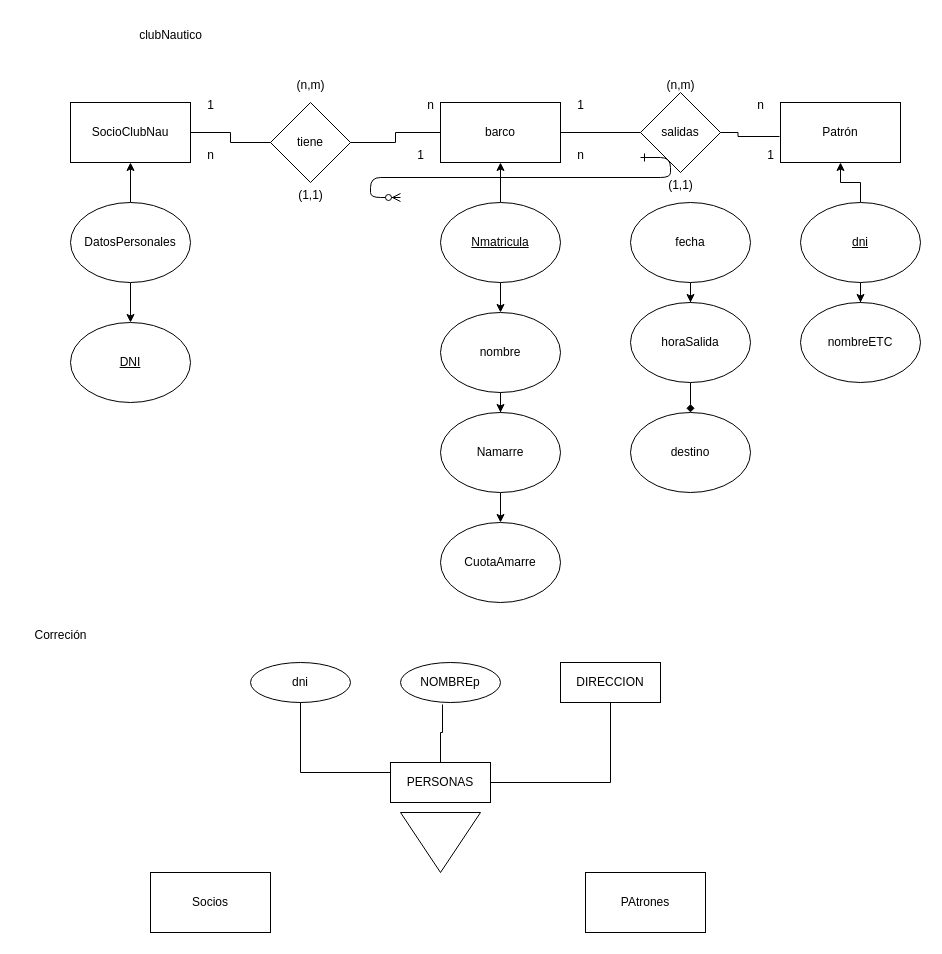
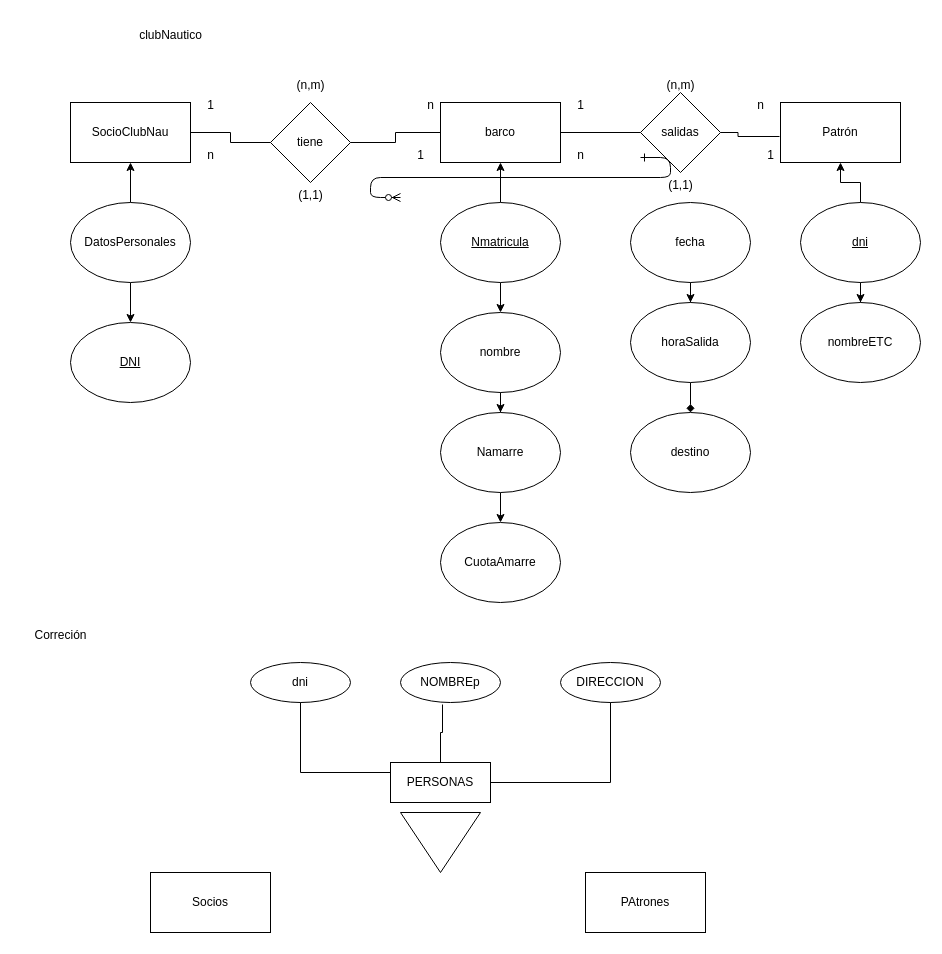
  <mxCell id="0" />
  <mxCell id="1" parent="0" />
  <mxCell id="2" value="" style="edgeStyle=entityRelationEdgeStyle;endArrow=ERzeroToMany;startArrow=ERone;endFill=1;startFill=0;" parent="1" edge="1"><mxGeometry width="100" height="100" relative="1" as="geometry"><mxPoint x="640" y="157" as="sourcePoint" /><mxPoint x="400" y="197" as="targetPoint" /></mxGeometry></mxCell>
  <mxCell id="3" value="SocioClubNau" style="whiteSpace=wrap;html=1;" vertex="1" parent="1"><mxGeometry x="70" y="102" width="120" height="60" as="geometry" /></mxCell>
  <mxCell id="4" value="" style="edgeStyle=orthogonalEdgeStyle;rounded=0;orthogonalLoop=1;jettySize=auto;html=1;" edge="1" parent="1" source="6" target="3"><mxGeometry relative="1" as="geometry" /></mxCell>
  <mxCell id="5" value="" style="edgeStyle=orthogonalEdgeStyle;rounded=0;orthogonalLoop=1;jettySize=auto;html=1;" edge="1" parent="1" source="6" target="7"><mxGeometry relative="1" as="geometry" /></mxCell>
  <mxCell id="6" value="DatosPersonales" style="ellipse;whiteSpace=wrap;html=1;" vertex="1" parent="1"><mxGeometry x="70" y="202" width="120" height="80" as="geometry" /></mxCell>
  <mxCell id="7" value="&lt;u&gt;DNI&lt;/u&gt;" style="ellipse;whiteSpace=wrap;html=1;" vertex="1" parent="1"><mxGeometry x="70" y="322" width="120" height="80" as="geometry" /></mxCell>
  <mxCell id="8" value="tiene" style="rhombus;whiteSpace=wrap;html=1;" vertex="1" parent="1"><mxGeometry x="270" y="102" width="80" height="80" as="geometry" /></mxCell>
  <mxCell id="9" value="barco" style="rounded=0;whiteSpace=wrap;html=1;" vertex="1" parent="1"><mxGeometry x="440" y="102" width="120" height="60" as="geometry" /></mxCell>
  <mxCell id="10" value="" style="edgeStyle=orthogonalEdgeStyle;rounded=0;orthogonalLoop=1;jettySize=auto;html=1;" edge="1" parent="1" source="12" target="9"><mxGeometry relative="1" as="geometry" /></mxCell>
  <mxCell id="11" value="" style="edgeStyle=orthogonalEdgeStyle;rounded=0;orthogonalLoop=1;jettySize=auto;html=1;" edge="1" parent="1" source="12" target="14"><mxGeometry relative="1" as="geometry" /></mxCell>
  <mxCell id="12" value="&lt;u&gt;Nmatricula&lt;/u&gt;" style="ellipse;whiteSpace=wrap;html=1;" vertex="1" parent="1"><mxGeometry x="440" y="202" width="120" height="80" as="geometry" /></mxCell>
  <mxCell id="13" value="" style="edgeStyle=orthogonalEdgeStyle;rounded=0;orthogonalLoop=1;jettySize=auto;html=1;" edge="1" parent="1" source="14" target="16"><mxGeometry relative="1" as="geometry" /></mxCell>
  <mxCell id="14" value="nombre" style="ellipse;whiteSpace=wrap;html=1;" vertex="1" parent="1"><mxGeometry x="440" y="312" width="120" height="80" as="geometry" /></mxCell>
  <mxCell id="15" value="" style="edgeStyle=orthogonalEdgeStyle;rounded=0;orthogonalLoop=1;jettySize=auto;html=1;" edge="1" parent="1" source="16" target="17"><mxGeometry relative="1" as="geometry" /></mxCell>
  <mxCell id="16" value="Namarre" style="ellipse;whiteSpace=wrap;html=1;" vertex="1" parent="1"><mxGeometry x="440" y="412" width="120" height="80" as="geometry" /></mxCell>
  <mxCell id="17" value="CuotaAmarre" style="ellipse;whiteSpace=wrap;html=1;" vertex="1" parent="1"><mxGeometry x="440" y="522" width="120" height="80" as="geometry" /></mxCell>
  <mxCell id="18" value="salidas" style="rhombus;whiteSpace=wrap;html=1;" vertex="1" parent="1"><mxGeometry x="640" y="92" width="80" height="80" as="geometry" /></mxCell>
  <mxCell id="19" value="Patrón" style="rounded=0;whiteSpace=wrap;html=1;" vertex="1" parent="1"><mxGeometry x="780" y="102" width="120" height="60" as="geometry" /></mxCell>
  <mxCell id="20" value="" style="edgeStyle=orthogonalEdgeStyle;rounded=0;orthogonalLoop=1;jettySize=auto;html=1;" edge="1" parent="1" source="21" target="23"><mxGeometry relative="1" as="geometry" /></mxCell>
  <mxCell id="21" value="fecha" style="ellipse;whiteSpace=wrap;html=1;" vertex="1" parent="1"><mxGeometry x="630" y="202" width="120" height="80" as="geometry" /></mxCell>
  <mxCell id="22" value="" style="edgeStyle=orthogonalEdgeStyle;rounded=0;orthogonalLoop=1;jettySize=auto;html=1;endArrow=diamond;" edge="1" parent="1" source="23" target="24"><mxGeometry relative="1" as="geometry" /></mxCell>
  <mxCell id="23" value="horaSalida" style="ellipse;whiteSpace=wrap;html=1;" vertex="1" parent="1"><mxGeometry x="630" y="302" width="120" height="80" as="geometry" /></mxCell>
  <mxCell id="24" value="destino" style="ellipse;whiteSpace=wrap;html=1;" vertex="1" parent="1"><mxGeometry x="630" y="412" width="120" height="80" as="geometry" /></mxCell>
  <mxCell id="25" value="" style="edgeStyle=orthogonalEdgeStyle;rounded=0;orthogonalLoop=1;jettySize=auto;html=1;" edge="1" parent="1" source="27" target="28"><mxGeometry relative="1" as="geometry" /></mxCell>
  <mxCell id="26" value="" style="edgeStyle=orthogonalEdgeStyle;rounded=0;orthogonalLoop=1;jettySize=auto;html=1;" edge="1" parent="1" source="27" target="19"><mxGeometry relative="1" as="geometry" /></mxCell>
  <mxCell id="27" value="&lt;u&gt;dni&lt;/u&gt;" style="ellipse;whiteSpace=wrap;html=1;" vertex="1" parent="1"><mxGeometry x="800" y="202" width="120" height="80" as="geometry" /></mxCell>
  <mxCell id="28" value="nombreETC" style="ellipse;whiteSpace=wrap;html=1;" vertex="1" parent="1"><mxGeometry x="800" y="302" width="120" height="80" as="geometry" /></mxCell>
  <mxCell id="29" value="1" style="text;html=1;align=center;verticalAlign=middle;resizable=0;points=[];autosize=1;strokeColor=none;fillColor=none;" vertex="1" parent="1"><mxGeometry x="195" y="90" width="30" height="30" as="geometry" /></mxCell>
  <mxCell id="30" value="n" style="text;html=1;align=center;verticalAlign=middle;resizable=0;points=[];autosize=1;strokeColor=none;fillColor=none;" vertex="1" parent="1"><mxGeometry x="415" y="90" width="30" height="30" as="geometry" /></mxCell>
  <mxCell id="31" value="1" style="text;html=1;align=center;verticalAlign=middle;resizable=0;points=[];autosize=1;strokeColor=none;fillColor=none;" vertex="1" parent="1"><mxGeometry x="405" y="140" width="30" height="30" as="geometry" /></mxCell>
  <mxCell id="32" value="n" style="text;html=1;align=center;verticalAlign=middle;resizable=0;points=[];autosize=1;strokeColor=none;fillColor=none;" vertex="1" parent="1"><mxGeometry x="195" y="140" width="30" height="30" as="geometry" /></mxCell>
  <mxCell id="33" value="(n,m)" style="text;html=1;align=center;verticalAlign=middle;resizable=0;points=[];autosize=1;strokeColor=none;fillColor=none;" vertex="1" parent="1"><mxGeometry x="285" y="70" width="50" height="30" as="geometry" /></mxCell>
  <mxCell id="34" value="(1,1)" style="text;html=1;align=center;verticalAlign=middle;resizable=0;points=[];autosize=1;strokeColor=none;fillColor=none;" vertex="1" parent="1"><mxGeometry x="285" y="180" width="50" height="30" as="geometry" /></mxCell>
  <mxCell id="35" value="1" style="text;html=1;align=center;verticalAlign=middle;resizable=0;points=[];autosize=1;strokeColor=none;fillColor=none;" vertex="1" parent="1"><mxGeometry x="565" y="90" width="30" height="30" as="geometry" /></mxCell>
  <mxCell id="36" value="n" style="text;html=1;align=center;verticalAlign=middle;resizable=0;points=[];autosize=1;strokeColor=none;fillColor=none;" vertex="1" parent="1"><mxGeometry x="745" y="90" width="30" height="30" as="geometry" /></mxCell>
  <mxCell id="37" value="1" style="text;html=1;align=center;verticalAlign=middle;resizable=0;points=[];autosize=1;strokeColor=none;fillColor=none;" vertex="1" parent="1"><mxGeometry x="755" y="140" width="30" height="30" as="geometry" /></mxCell>
  <mxCell id="38" value="n" style="text;html=1;align=center;verticalAlign=middle;resizable=0;points=[];autosize=1;strokeColor=none;fillColor=none;" vertex="1" parent="1"><mxGeometry x="565" y="140" width="30" height="30" as="geometry" /></mxCell>
  <mxCell id="39" value="(n,m)" style="text;html=1;align=center;verticalAlign=middle;resizable=0;points=[];autosize=1;strokeColor=none;fillColor=none;" vertex="1" parent="1"><mxGeometry x="655" y="70" width="50" height="30" as="geometry" /></mxCell>
  <mxCell id="40" value="(1,1)" style="text;html=1;align=center;verticalAlign=middle;resizable=0;points=[];autosize=1;strokeColor=none;fillColor=none;" vertex="1" parent="1"><mxGeometry x="655" y="170" width="50" height="30" as="geometry" /></mxCell>
  <mxCell id="41" value="" style="endArrow=none;html=1;rounded=0;edgeStyle=orthogonalEdgeStyle;exitX=1;exitY=0.5;exitDx=0;exitDy=0;entryX=0;entryY=0.5;entryDx=0;entryDy=0;" edge="1" parent="1" source="3" target="8"><mxGeometry relative="1" as="geometry"><mxPoint x="280" y="372" as="sourcePoint" /><mxPoint x="440" y="372" as="targetPoint" /></mxGeometry></mxCell>
  <mxCell id="42" value="" style="endArrow=none;html=1;rounded=0;edgeStyle=orthogonalEdgeStyle;exitX=1;exitY=0.5;exitDx=0;exitDy=0;entryX=0;entryY=0.5;entryDx=0;entryDy=0;" edge="1" parent="1" source="8" target="9"><mxGeometry relative="1" as="geometry"><mxPoint x="260" y="282" as="sourcePoint" /><mxPoint x="420" y="282" as="targetPoint" /></mxGeometry></mxCell>
  <mxCell id="43" value="" style="endArrow=none;html=1;rounded=0;edgeStyle=orthogonalEdgeStyle;exitX=1;exitY=0.5;exitDx=0;exitDy=0;entryX=0;entryY=0.5;entryDx=0;entryDy=0;" edge="1" parent="1" source="9" target="18"><mxGeometry relative="1" as="geometry"><mxPoint x="280" y="372" as="sourcePoint" /><mxPoint x="440" y="372" as="targetPoint" /></mxGeometry></mxCell>
  <mxCell id="44" value="" style="endArrow=none;html=1;rounded=0;edgeStyle=orthogonalEdgeStyle;exitX=1;exitY=0.5;exitDx=0;exitDy=0;entryX=0.8;entryY=-0.133;entryDx=0;entryDy=0;entryPerimeter=0;" edge="1" parent="1" source="18" target="37"><mxGeometry relative="1" as="geometry"><mxPoint x="280" y="372" as="sourcePoint" /><mxPoint x="440" y="372" as="targetPoint" /></mxGeometry></mxCell>
  <mxCell id="45" value="clubNautico" style="text;html=1;align=center;verticalAlign=middle;resizable=0;points=[];autosize=1;strokeColor=none;fillColor=none;" vertex="1" parent="1"><mxGeometry x="125" y="20" width="90" height="30" as="geometry" /></mxCell>
  <mxCell id="46" value="Correción" style="text;html=1;align=center;verticalAlign=middle;resizable=0;points=[];autosize=1;strokeColor=none;fillColor=none;" vertex="1" parent="1"><mxGeometry x="20" y="620" width="80" height="30" as="geometry" /></mxCell>
  <mxCell id="47" value="PERSONAS" style="whiteSpace=wrap;html=1;align=center;" vertex="1" parent="1"><mxGeometry x="390" y="762" width="100" height="40" as="geometry" /></mxCell>
  <mxCell id="48" value="dni" style="ellipse;whiteSpace=wrap;html=1;align=center;" vertex="1" parent="1"><mxGeometry x="250" y="662" width="100" height="40" as="geometry" /></mxCell>
  <mxCell id="49" value="NOMBREp" style="ellipse;whiteSpace=wrap;html=1;align=center;" vertex="1" parent="1"><mxGeometry x="400" y="662" width="100" height="40" as="geometry" /></mxCell>
- <mxCell id="50" value="DIRECCION" style="whiteSpace=wrap;html=1;align=center;rounded=0;" vertex="1" parent="1"><mxGeometry x="560" y="662" width="100" height="40" as="geometry" /></mxCell>
+ <mxCell id="50" value="DIRECCION" style="ellipse;whiteSpace=wrap;html=1;align=center;" vertex="1" parent="1"><mxGeometry x="560" y="662" width="100" height="40" as="geometry" /></mxCell>
  <mxCell id="51" value="" style="endArrow=none;html=1;rounded=0;edgeStyle=orthogonalEdgeStyle;exitX=0.5;exitY=1;exitDx=0;exitDy=0;entryX=0;entryY=0.25;entryDx=0;entryDy=0;" edge="1" parent="1" source="48" target="47"><mxGeometry relative="1" as="geometry"><mxPoint x="350" y="762" as="sourcePoint" /><mxPoint x="510" y="762" as="targetPoint" /></mxGeometry></mxCell>
  <mxCell id="52" value="" style="endArrow=none;html=1;rounded=0;edgeStyle=orthogonalEdgeStyle;exitX=0.42;exitY=1.05;exitDx=0;exitDy=0;exitPerimeter=0;entryX=0.5;entryY=0;entryDx=0;entryDy=0;" edge="1" parent="1" source="49" target="47"><mxGeometry relative="1" as="geometry"><mxPoint x="350" y="762" as="sourcePoint" /><mxPoint x="440" y="752" as="targetPoint" /></mxGeometry></mxCell>
  <mxCell id="53" value="" style="endArrow=none;html=1;rounded=0;edgeStyle=orthogonalEdgeStyle;entryX=0.5;entryY=1;entryDx=0;entryDy=0;exitX=1;exitY=0.5;exitDx=0;exitDy=0;" edge="1" parent="1" source="47" target="50"><mxGeometry relative="1" as="geometry"><mxPoint x="350" y="762" as="sourcePoint" /><mxPoint x="510" y="762" as="targetPoint" /></mxGeometry></mxCell>
  <mxCell id="54" value="" style="triangle;whiteSpace=wrap;html=1;direction=south;" vertex="1" parent="1"><mxGeometry x="400" y="812" width="80" height="60" as="geometry" /></mxCell>
  <mxCell id="55" value="Socios" style="rounded=0;whiteSpace=wrap;html=1;" vertex="1" parent="1"><mxGeometry x="150" y="872" width="120" height="60" as="geometry" /></mxCell>
  <mxCell id="56" value="PAtrones" style="rounded=0;whiteSpace=wrap;html=1;" vertex="1" parent="1"><mxGeometry x="585" y="872" width="120" height="60" as="geometry" /></mxCell>
